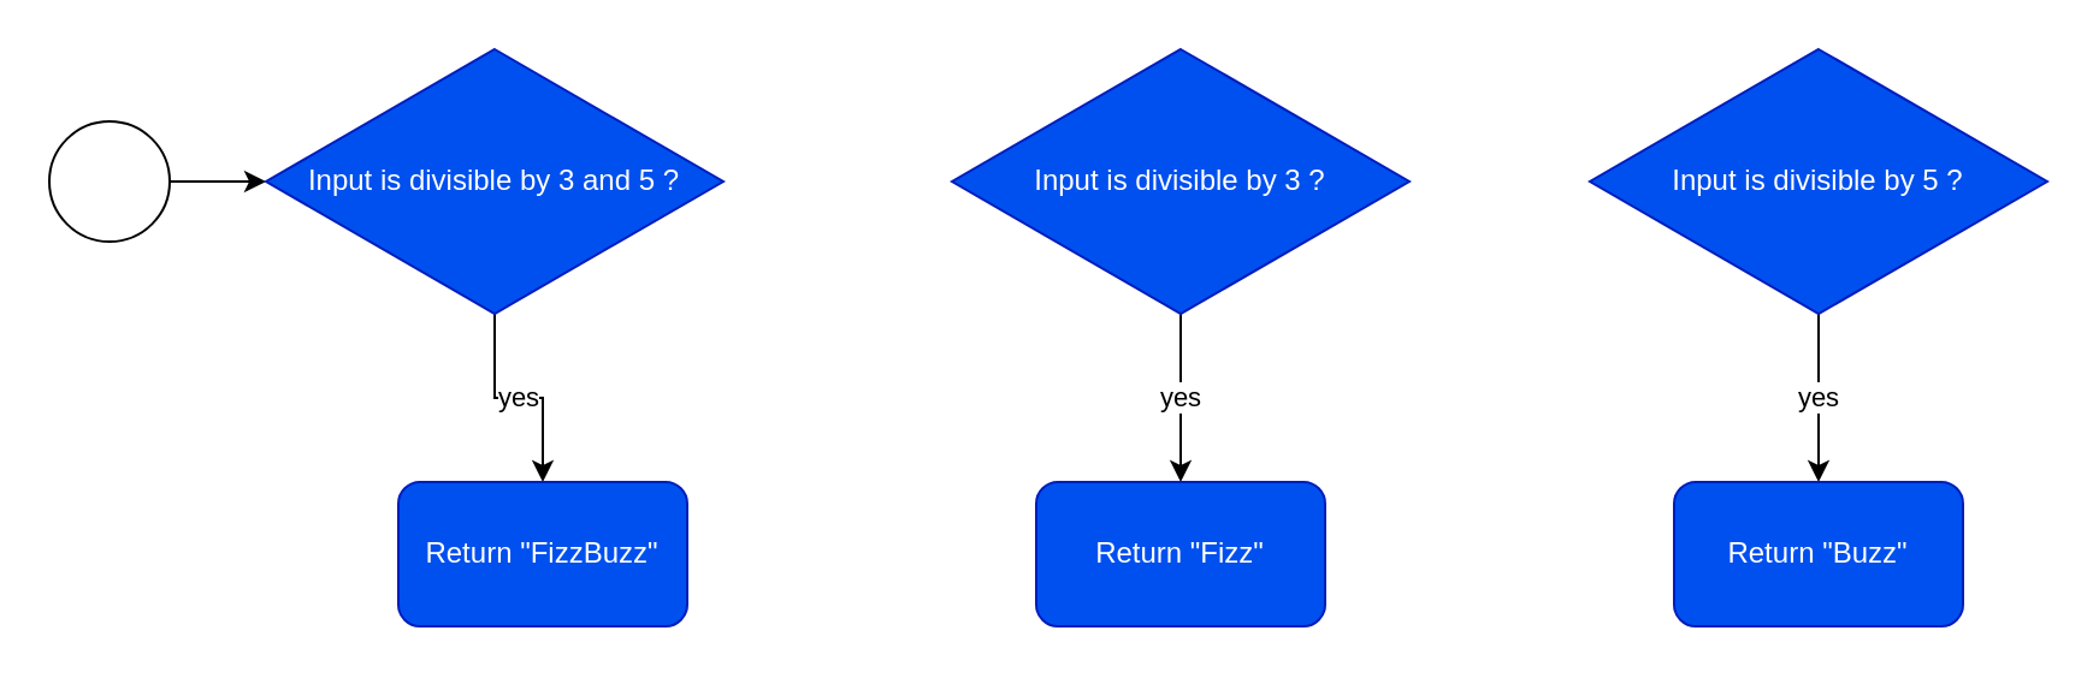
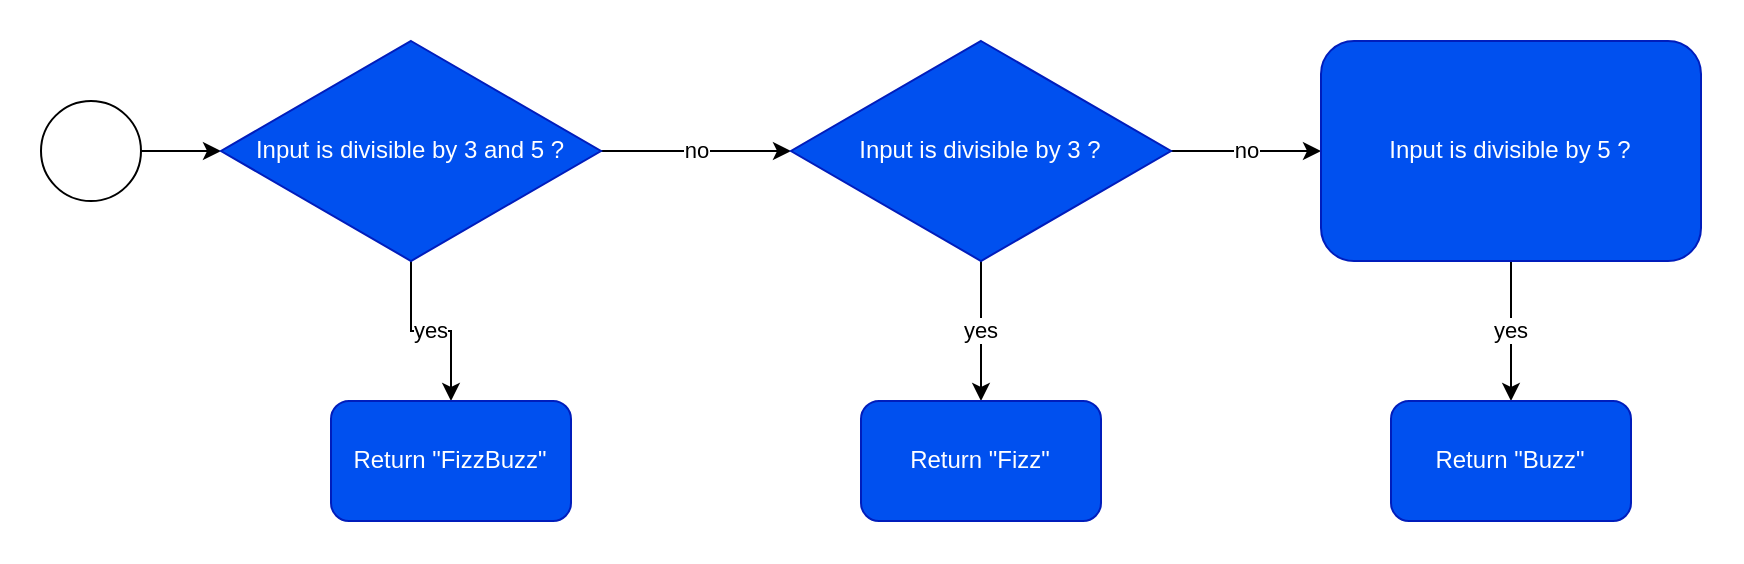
  <mxCell id="0" />
  <mxCell id="1" parent="0" />
  <mxCell id="2" value="" style="edgeStyle=orthogonalEdgeStyle;rounded=0;orthogonalLoop=1;jettySize=auto;html=1;" parent="1" source="3" target="6" edge="1"><mxGeometry relative="1" as="geometry" /></mxCell>
  <mxCell id="3" value="" style="ellipse;whiteSpace=wrap;html=1;" parent="1" vertex="1"><mxGeometry x="20" y="50" width="50" height="50" as="geometry" /></mxCell>
+ <mxCell id="4" value="no" style="edgeStyle=orthogonalEdgeStyle;rounded=0;orthogonalLoop=1;jettySize=auto;html=1;" parent="1" source="6" target="9" edge="1"><mxGeometry relative="1" as="geometry" /></mxCell>
  <mxCell id="5" value="yes" style="edgeStyle=orthogonalEdgeStyle;rounded=0;orthogonalLoop=1;jettySize=auto;html=1;" parent="1" source="6" target="12" edge="1"><mxGeometry relative="1" as="geometry" /></mxCell>
  <mxCell id="6" value="Input is divisible by 3 and 5 ?" style="rhombus;whiteSpace=wrap;html=1;fillColor=#0050ef;fontColor=#ffffff;strokeColor=#001DBC;" parent="1" vertex="1"><mxGeometry x="110" y="20" width="190" height="110" as="geometry" /></mxCell>
+ <mxCell id="7" value="no" style="edgeStyle=orthogonalEdgeStyle;rounded=0;orthogonalLoop=1;jettySize=auto;html=1;" parent="1" source="9" target="11" edge="1"><mxGeometry relative="1" as="geometry" /></mxCell>
  <mxCell id="8" value="yes" style="edgeStyle=orthogonalEdgeStyle;rounded=0;orthogonalLoop=1;jettySize=auto;html=1;" parent="1" source="9" target="13" edge="1"><mxGeometry relative="1" as="geometry" /></mxCell>
  <mxCell id="9" value="Input is divisible by 3 ?" style="rhombus;whiteSpace=wrap;html=1;fillColor=#0050ef;fontColor=#ffffff;strokeColor=#001DBC;" parent="1" vertex="1"><mxGeometry x="395" y="20" width="190" height="110" as="geometry" /></mxCell>
  <mxCell id="10" value="yes" style="edgeStyle=orthogonalEdgeStyle;rounded=0;orthogonalLoop=1;jettySize=auto;html=1;" parent="1" source="11" target="14" edge="1"><mxGeometry relative="1" as="geometry" /></mxCell>
- <mxCell id="11" value="Input is divisible by 5 ?" style="rhombus;whiteSpace=wrap;html=1;fillColor=#0050ef;fontColor=#ffffff;strokeColor=#001DBC;" parent="1" vertex="1"><mxGeometry x="660" y="20" width="190" height="110" as="geometry" /></mxCell>
+ <mxCell id="11" value="Input is divisible by 5 ?" style="whiteSpace=wrap;html=1;fillColor=#0050ef;fontColor=#ffffff;strokeColor=#001DBC;rounded=1;" parent="1" vertex="1"><mxGeometry x="660" y="20" width="190" height="110" as="geometry" /></mxCell>
  <mxCell id="12" value="Return &quot;FizzBuzz&quot;" style="rounded=1;whiteSpace=wrap;html=1;fillColor=#0050ef;fontColor=#ffffff;strokeColor=#001DBC;" parent="1" vertex="1"><mxGeometry x="165" y="200" width="120" height="60" as="geometry" /></mxCell>
  <mxCell id="13" value="Return &quot;Fizz&quot;" style="rounded=1;whiteSpace=wrap;html=1;fillColor=#0050ef;fontColor=#ffffff;strokeColor=#001DBC;" parent="1" vertex="1"><mxGeometry x="430" y="200" width="120" height="60" as="geometry" /></mxCell>
  <mxCell id="14" value="Return &quot;Buzz&quot;" style="rounded=1;whiteSpace=wrap;html=1;fillColor=#0050ef;fontColor=#ffffff;strokeColor=#001DBC;" parent="1" vertex="1"><mxGeometry x="695" y="200" width="120" height="60" as="geometry" /></mxCell>
